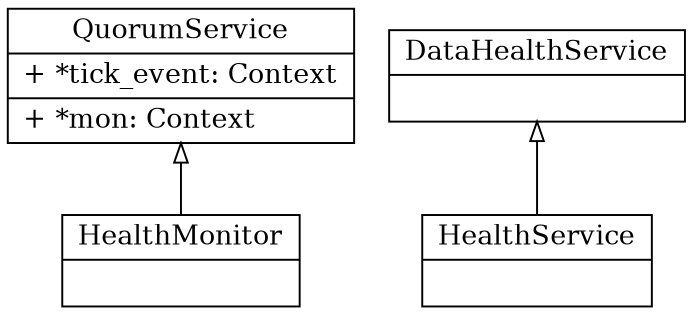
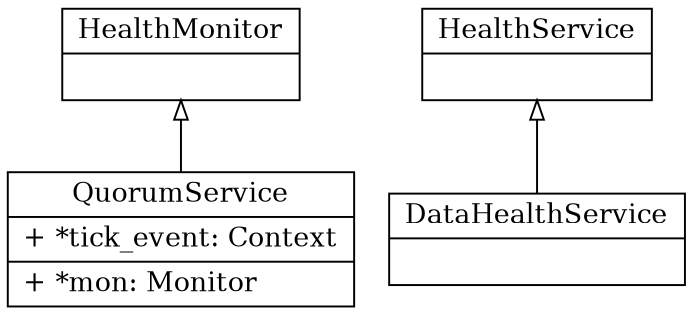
  digraph {
    node [shape=record]
    edge [arrowtail=empty dir=back]
-   n1 [label="{QuorumService|+ *tick_event: Context|+ *mon: Context\l}"]
+   n1 [label="{QuorumService|+ *tick_event: Context|+ *mon: Monitor\l}"]
    n2 [label="{HealthMonitor|\l}"]
    n3 [label="{HealthService|\l}"]
    n4 [label="{DataHealthService|\l}"]
-   n1 -> n2
-   n4 -> n3
+   n2 -> n1
+   n3 -> n4
  }
